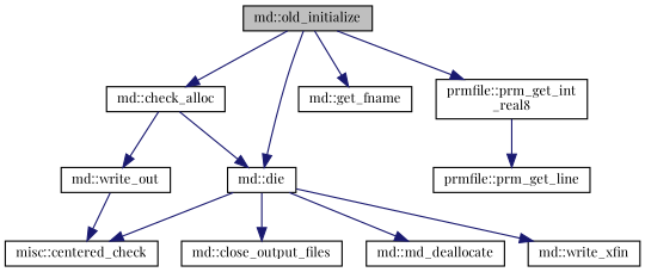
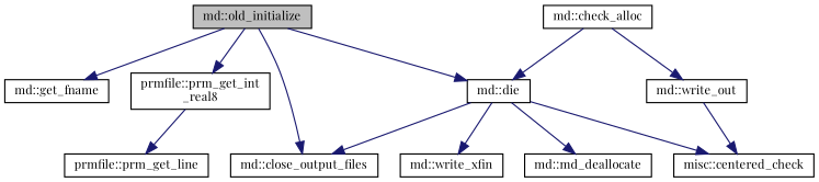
  digraph {
    fontname="Playfair Display"
    rankdir=TB
    node [color=black fillcolor=white fontname="Playfair Display" fontsize=10 shape=record style=filled]
    edge [color=midnightblue fontname="Playfair Display" fontsize=10 labelfontname=Helvetica labelfontsize=10 style=solid]
    n1 [fillcolor=grey75 fontcolor=black height=0.2 label="md::old_initialize" width=0.4]
    n2 [height=0.2 label="md::check_alloc" width=0.4]
    n3 [height=0.2 label="md::die" width=0.4]
    n4 [height=0.2 label="md::get_fname" width=0.4]
    n5 [height=0.2 label="prmfile::prm_get_int\l_real8" width=0.4]
    n6 [height=0.2 label="md::write_out" width=0.4]
    n7 [height=0.2 label="misc::centered_check" width=0.4]
    n8 [height=0.2 label="md::close_output_files" width=0.4]
    n9 [height=0.2 label="md::md_deallocate" width=0.4]
    n10 [height=0.2 label="md::write_xfin" width=0.4]
    n11 [height=0.2 label="prmfile::prm_get_line" width=0.4]
-   n1 -> n2
+   n1 -> n8
    n1 -> n3
    n1 -> n4
    n1 -> n5
    n2 -> n3
    n2 -> n6
    n3 -> n7
    n3 -> n8
    n3 -> n9
    n3 -> n10
    n5 -> n11
    n6 -> n7
  }
